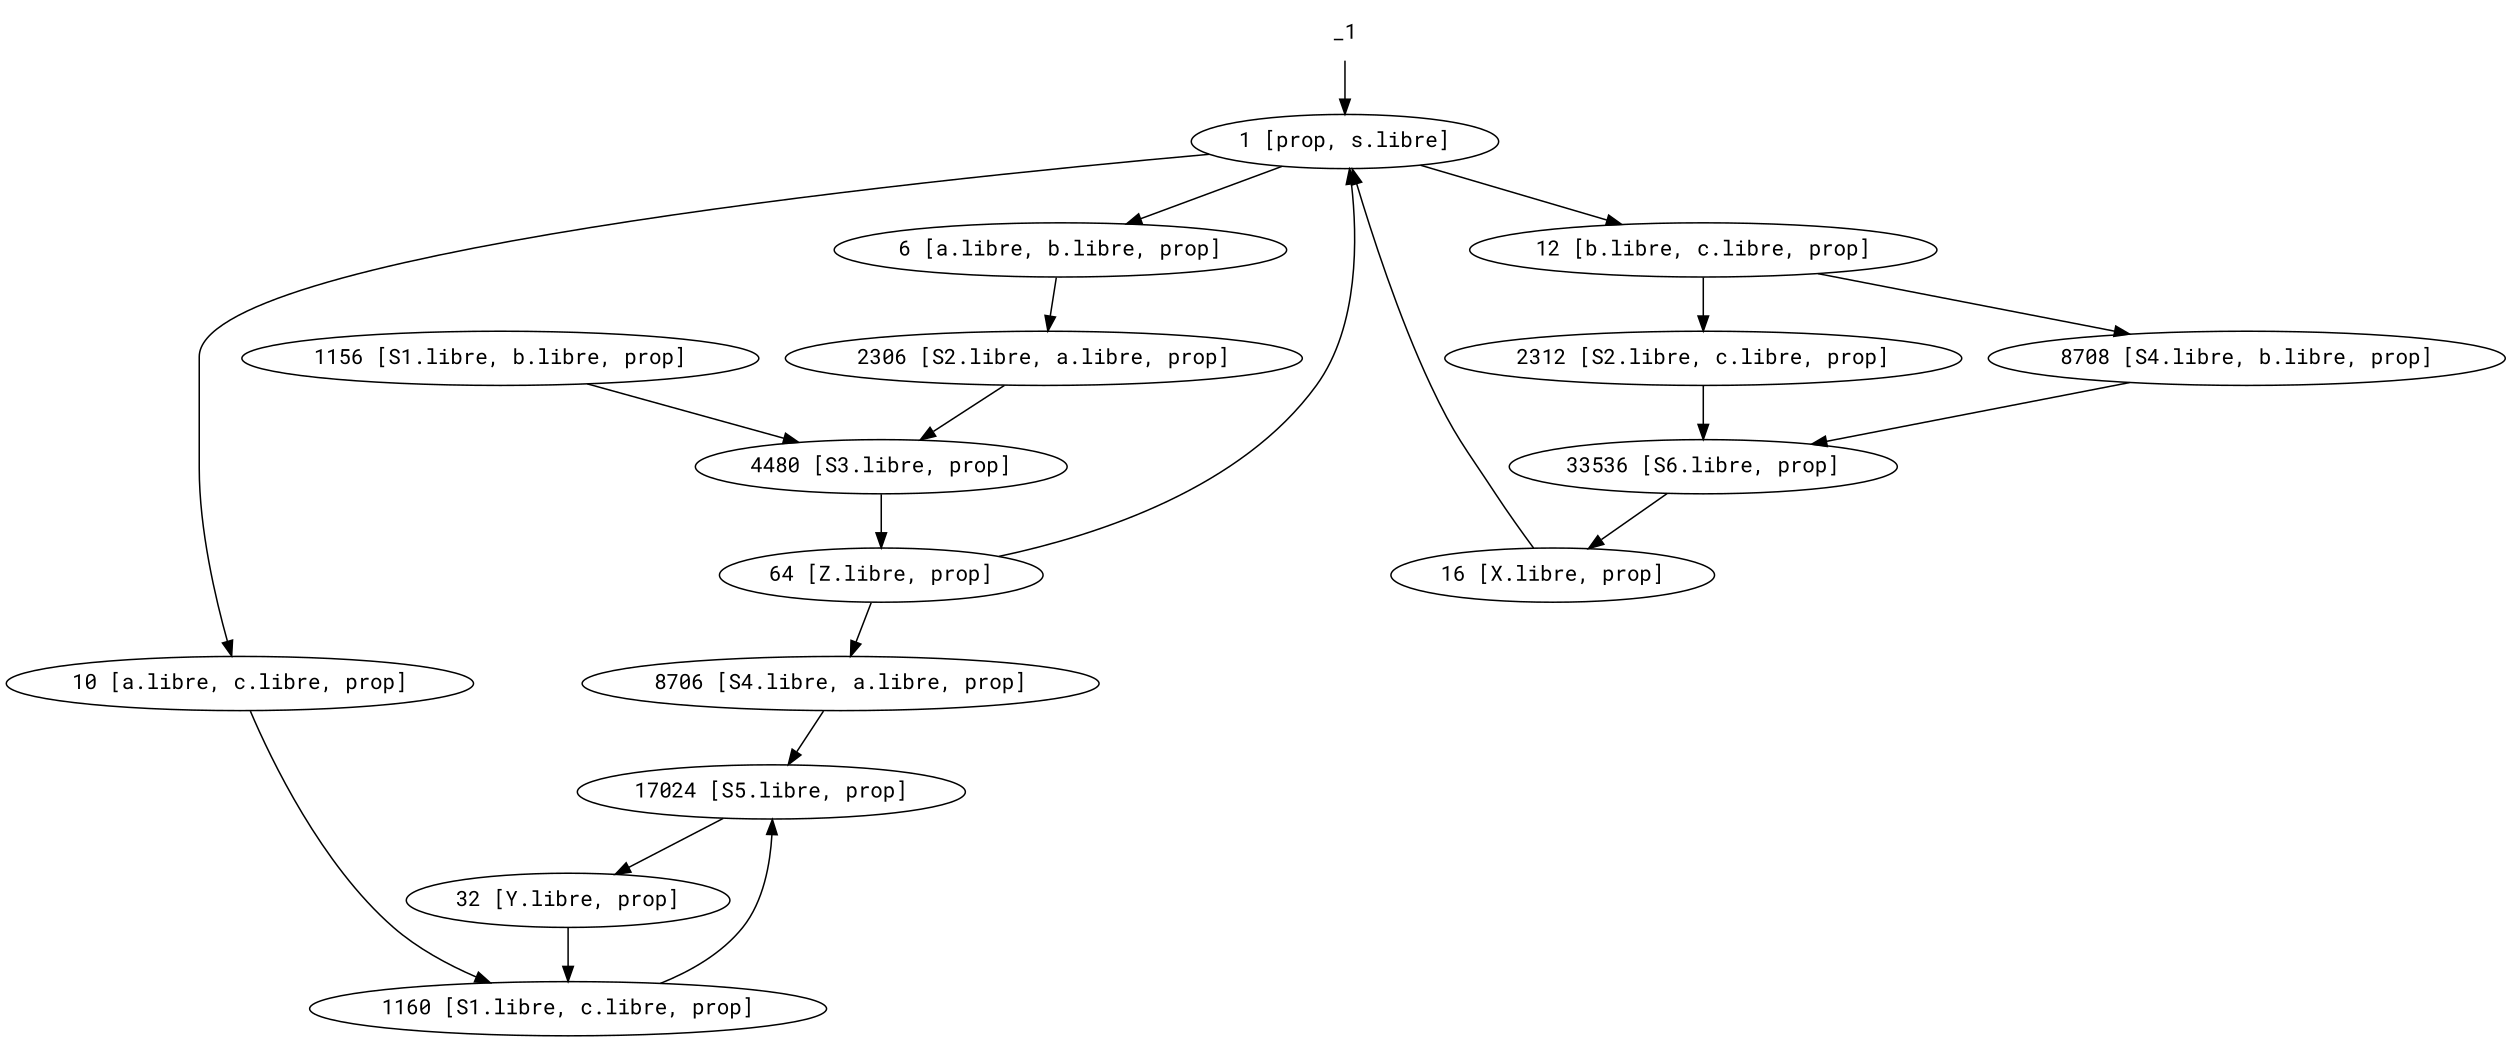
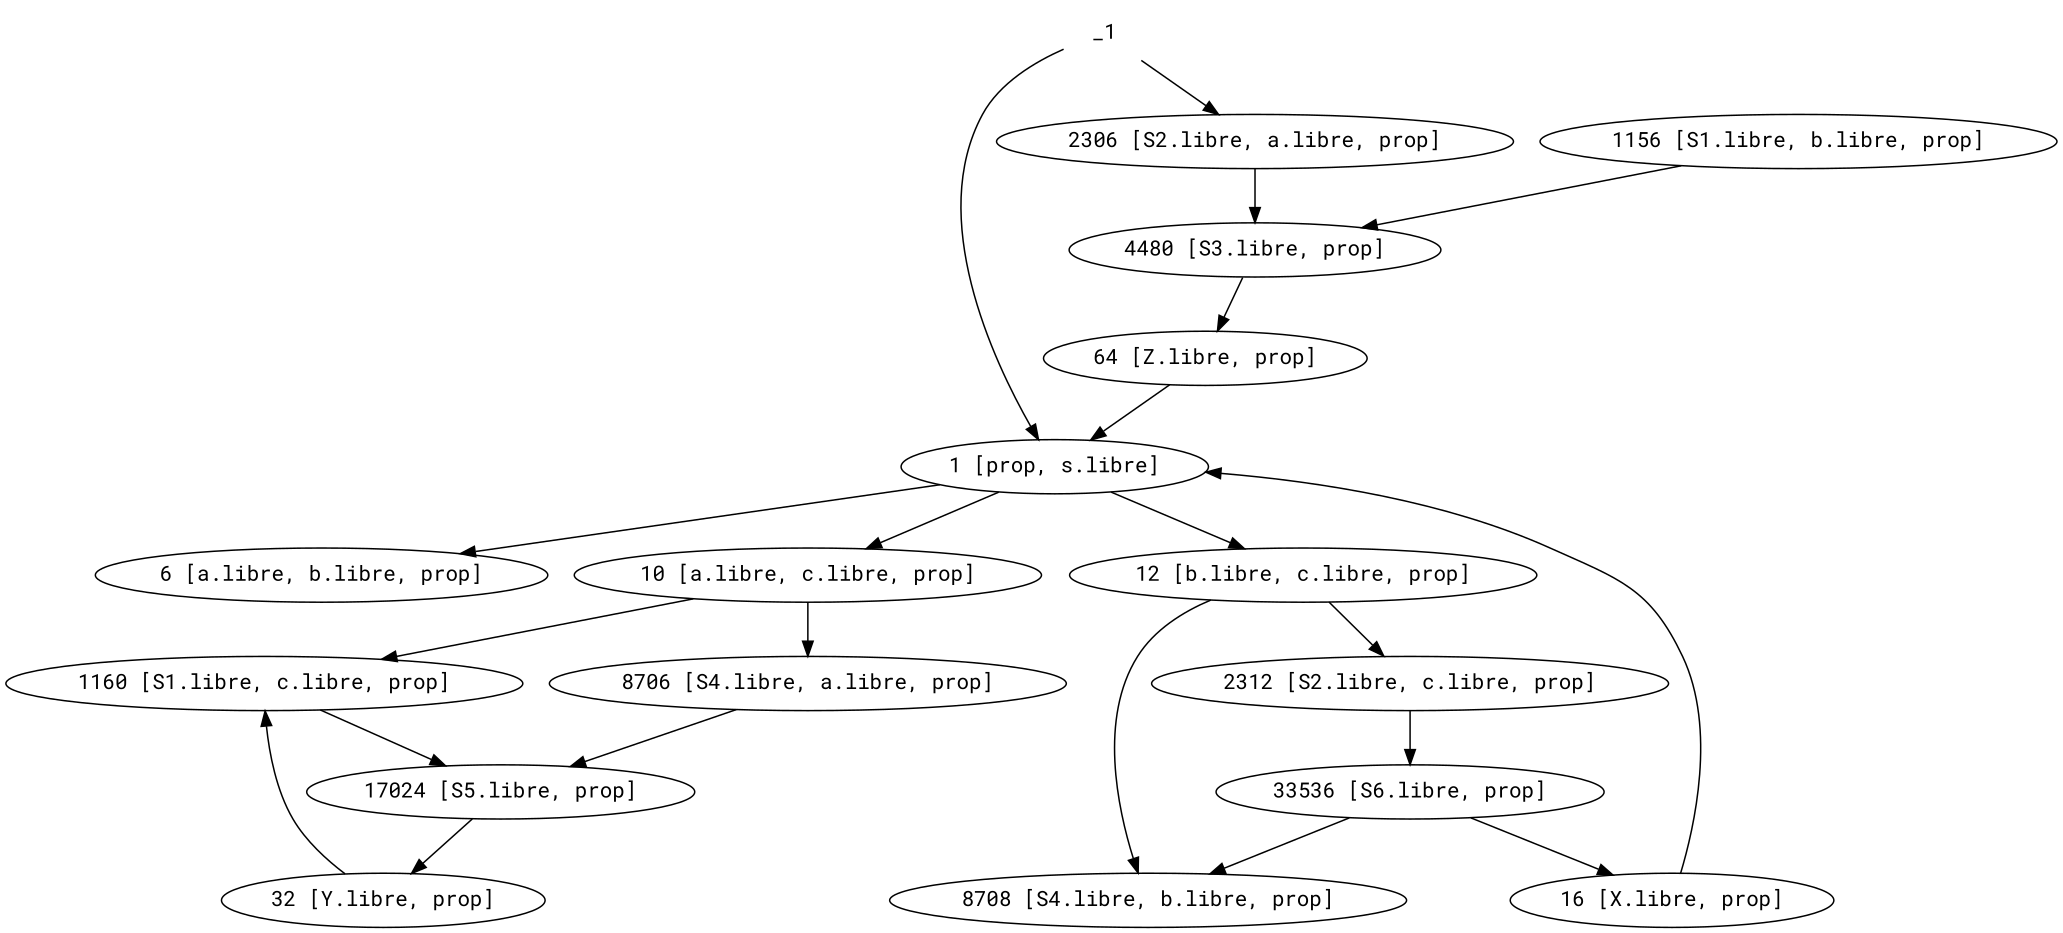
  digraph {
    fontname="Roboto Mono"
    node [fontname="Roboto Mono"]
    edge [fontname="Roboto Mono"]
    _1 [shape=none]
    n2 [label="1 [prop, s.libre]"]
    n3 [label="6 [a.libre, b.libre, prop]"]
    n4 [label="10 [a.libre, c.libre, prop]"]
    n5 [label="12 [b.libre, c.libre, prop]"]
    n6 [label="2306 [S2.libre, a.libre, prop]"]
    n7 [label="1160 [S1.libre, c.libre, prop]"]
    n8 [label="8706 [S4.libre, a.libre, prop]"]
    n9 [label="2312 [S2.libre, c.libre, prop]"]
    n10 [label="8708 [S4.libre, b.libre, prop]"]
    n11 [label="1156 [S1.libre, b.libre, prop]"]
    n12 [label="4480 [S3.libre, prop]"]
    n13 [label="64 [Z.libre, prop]"]
    n14 [label="17024 [S5.libre, prop]"]
    n15 [label="32 [Y.libre, prop]"]
    n16 [label="33536 [S6.libre, prop]"]
    n17 [label="16 [X.libre, prop]"]
    _1 -> n2
    n2 -> n3
    n2 -> n4
    n2 -> n5
-   n3 -> n6
+   _1 -> n6
    n4 -> n7
-   n13 -> n8
+   n4 -> n8
    n5 -> n9
    n5 -> n10
    n6 -> n12
    n7 -> n14
    n8 -> n14
    n9 -> n16
-   n10 -> n16
+   n16 -> n10
    n11 -> n12
    n12 -> n13
    n13 -> n2
    n14 -> n15
    n15 -> n7
    n16 -> n17
    n17 -> n2
  }
